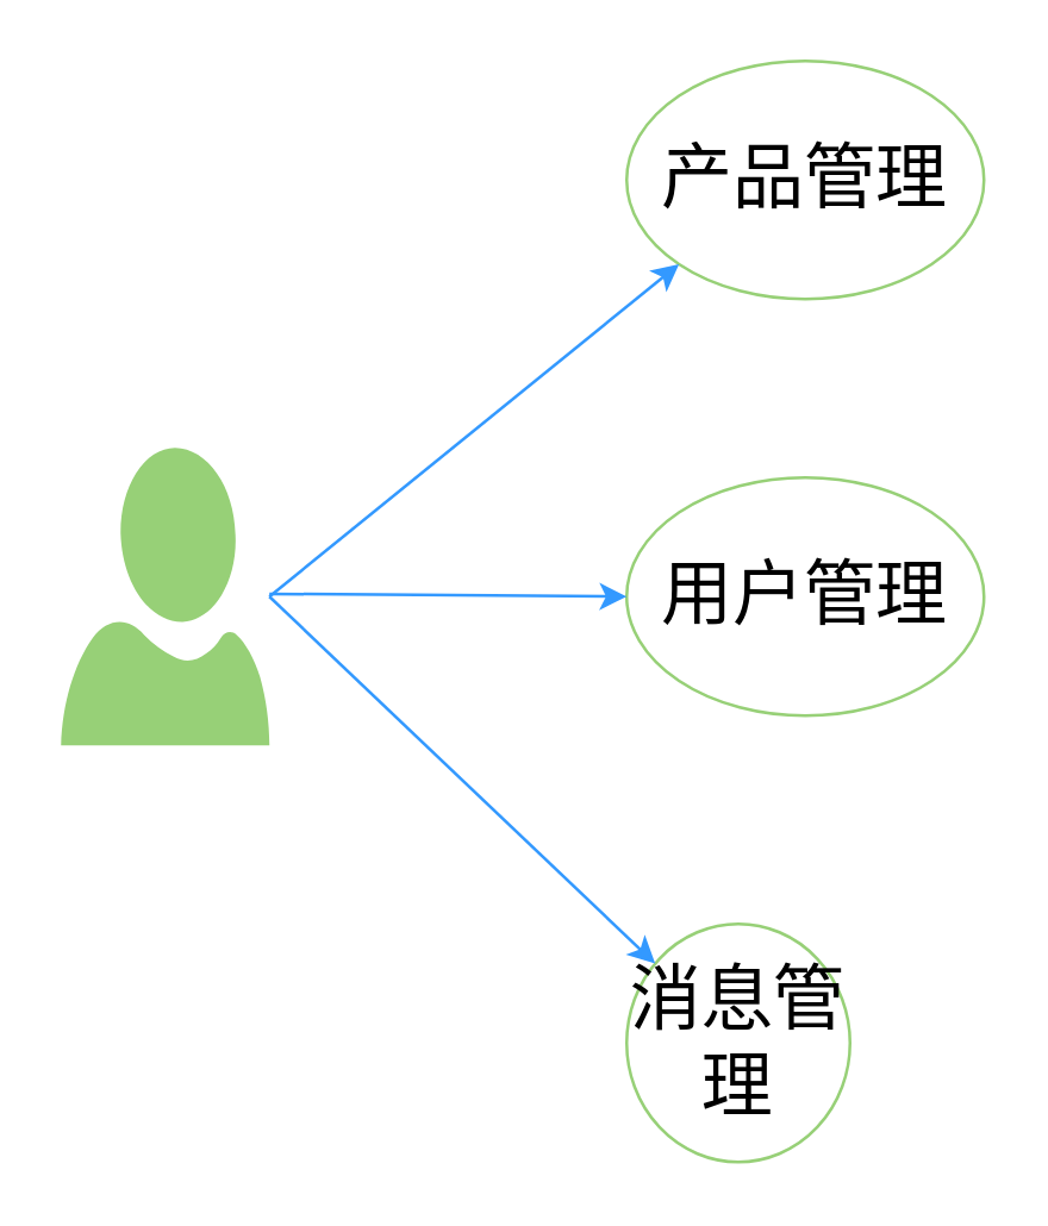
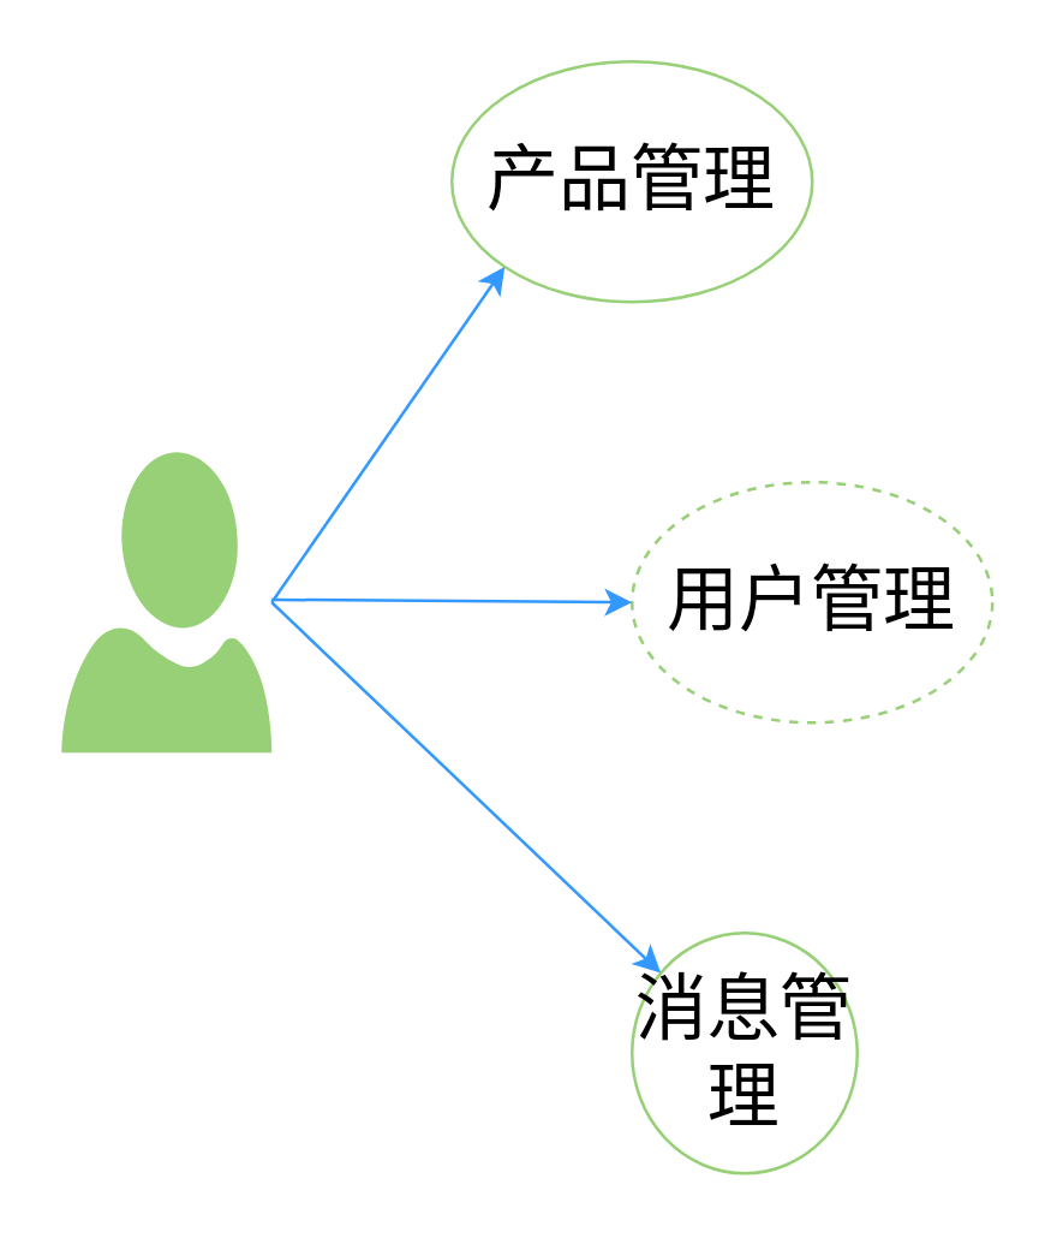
  <mxCell id="0" />
  <mxCell id="1" parent="0" />
  <mxCell id="2" value="" style="verticalLabelPosition=bottom;html=1;verticalAlign=top;align=center;strokeColor=none;fillColor=#97D077;shape=mxgraph.azure.user;" vertex="1" parent="1"><mxGeometry x="20" y="150" width="70" height="100" as="geometry" /></mxCell>
- <mxCell id="3" value="&lt;font style=&quot;font-size: 24px;&quot;&gt;产品管理&lt;/font&gt;" style="ellipse;whiteSpace=wrap;html=1;fillColor=none;strokeColor=#97D077;" vertex="1" parent="1"><mxGeometry x="210" y="20" width="120" height="80" as="geometry" /></mxCell>
- <mxCell id="4" value="&lt;span style=&quot;font-size: 24px;&quot;&gt;用户管理&lt;/span&gt;" style="ellipse;whiteSpace=wrap;html=1;fillColor=none;strokeColor=#97D077;" vertex="1" parent="1"><mxGeometry x="210" y="160" width="120" height="80" as="geometry" /></mxCell>
+ <mxCell id="3" value="&lt;font style=&quot;font-size: 24px;&quot;&gt;产品管理&lt;/font&gt;" style="ellipse;whiteSpace=wrap;html=1;fillColor=none;strokeColor=#97D077;" vertex="1" parent="1"><mxGeometry x="150" y="20" width="120" height="80" as="geometry" /></mxCell>
+ <mxCell id="4" value="&lt;span style=&quot;font-size: 24px;&quot;&gt;用户管理&lt;/span&gt;" style="ellipse;whiteSpace=wrap;html=1;fillColor=none;strokeColor=#97D077;dashed=1;" vertex="1" parent="1"><mxGeometry x="210" y="160" width="120" height="80" as="geometry" /></mxCell>
  <mxCell id="5" value="&lt;span style=&quot;font-size: 24px;&quot;&gt;消息管理&lt;/span&gt;" style="ellipse;whiteSpace=wrap;html=1;fillColor=none;strokeColor=#97D077;" vertex="1" parent="1"><mxGeometry x="210" y="310" width="75" height="80" as="geometry" /></mxCell>
  <mxCell id="6" value="" style="endArrow=classic;html=1;rounded=0;fontSize=24;entryX=0;entryY=1;entryDx=0;entryDy=0;strokeColor=#3399FF;" edge="1" parent="1" target="3"><mxGeometry width="50" height="50" relative="1" as="geometry"><mxPoint x="90" y="200" as="sourcePoint" /><mxPoint x="370" y="170" as="targetPoint" /></mxGeometry></mxCell>
  <mxCell id="7" value="" style="endArrow=classic;html=1;rounded=0;fontSize=24;strokeColor=#3399FF;" edge="1" parent="1" target="4"><mxGeometry width="50" height="50" relative="1" as="geometry"><mxPoint x="90" y="199.063" as="sourcePoint" /><mxPoint x="227.574" y="110.004" as="targetPoint" /></mxGeometry></mxCell>
  <mxCell id="8" value="" style="endArrow=classic;html=1;rounded=0;fontSize=24;strokeColor=#3399FF;" edge="1" parent="1" target="5"><mxGeometry width="50" height="50" relative="1" as="geometry"><mxPoint x="90" y="200" as="sourcePoint" /><mxPoint x="220" y="210" as="targetPoint" /></mxGeometry></mxCell>
